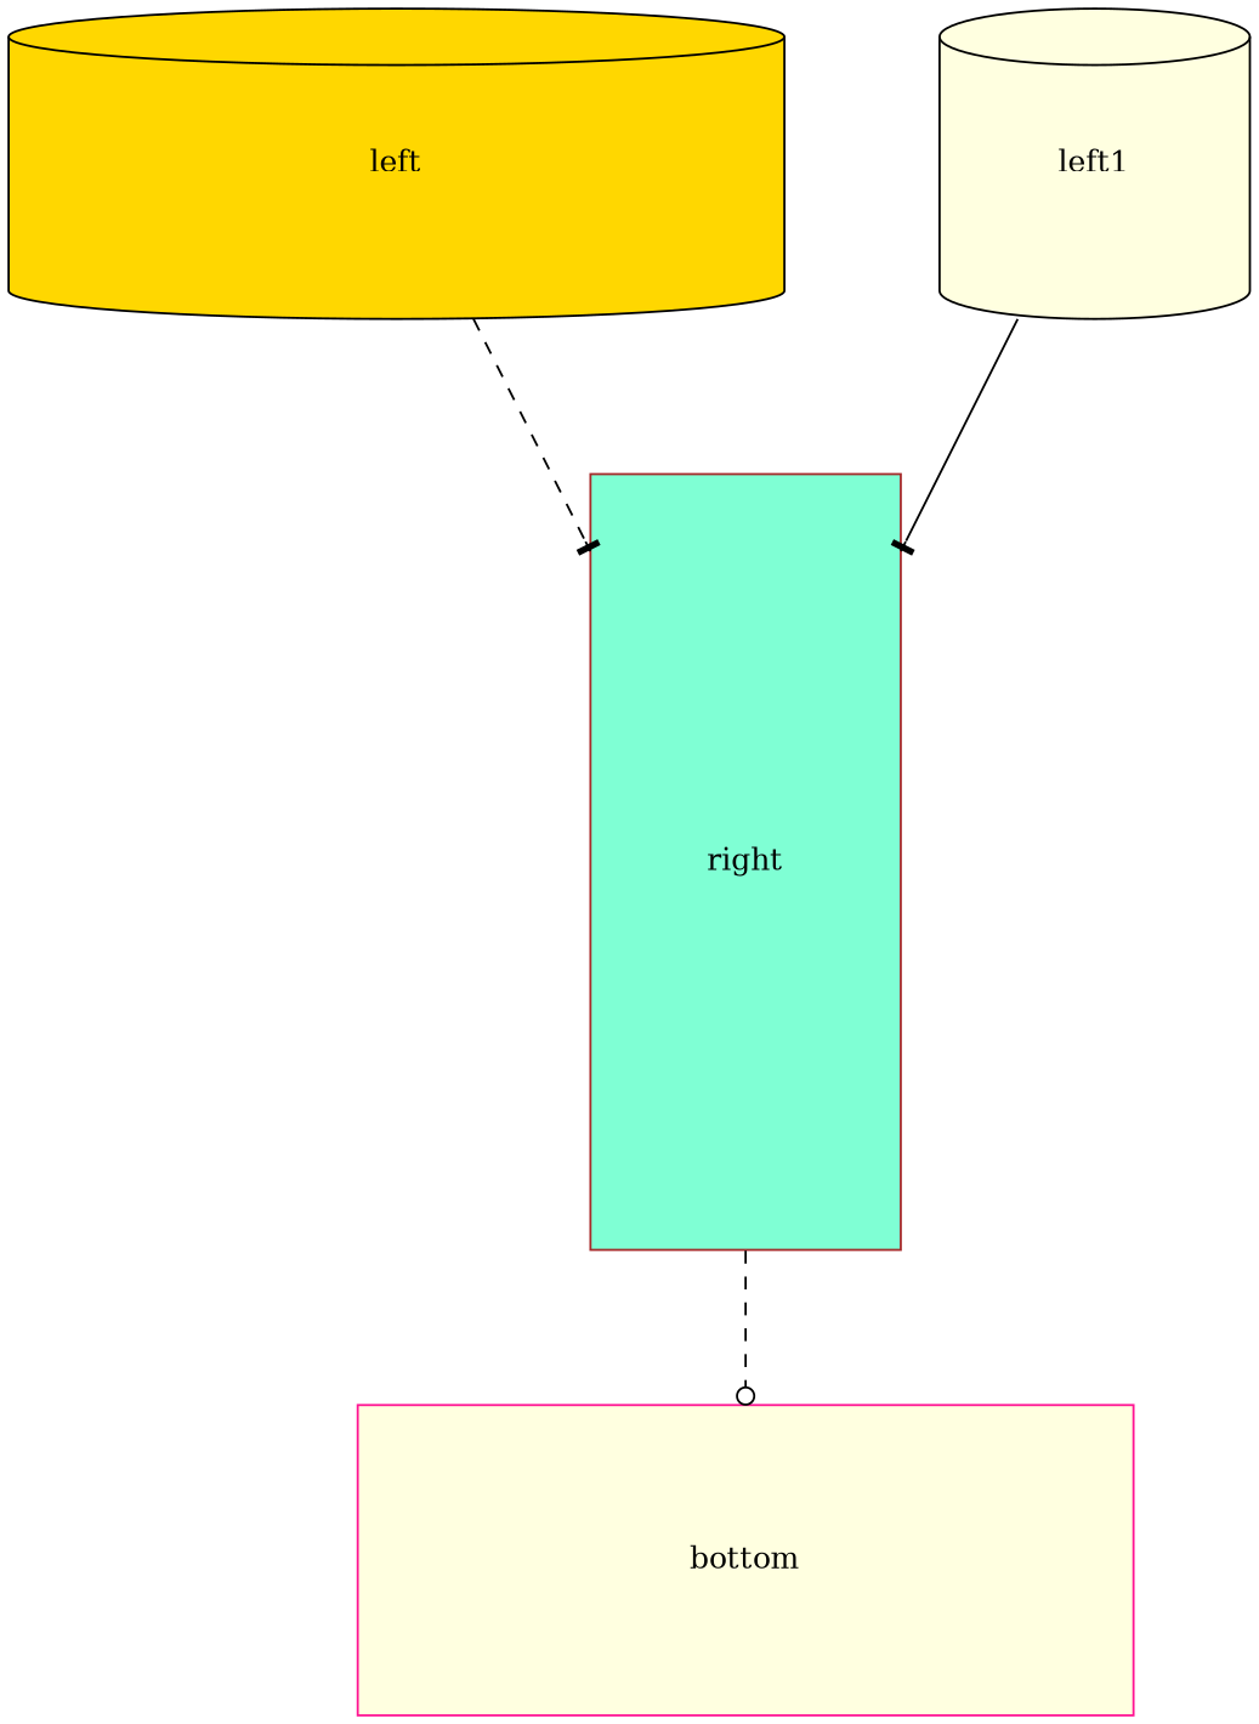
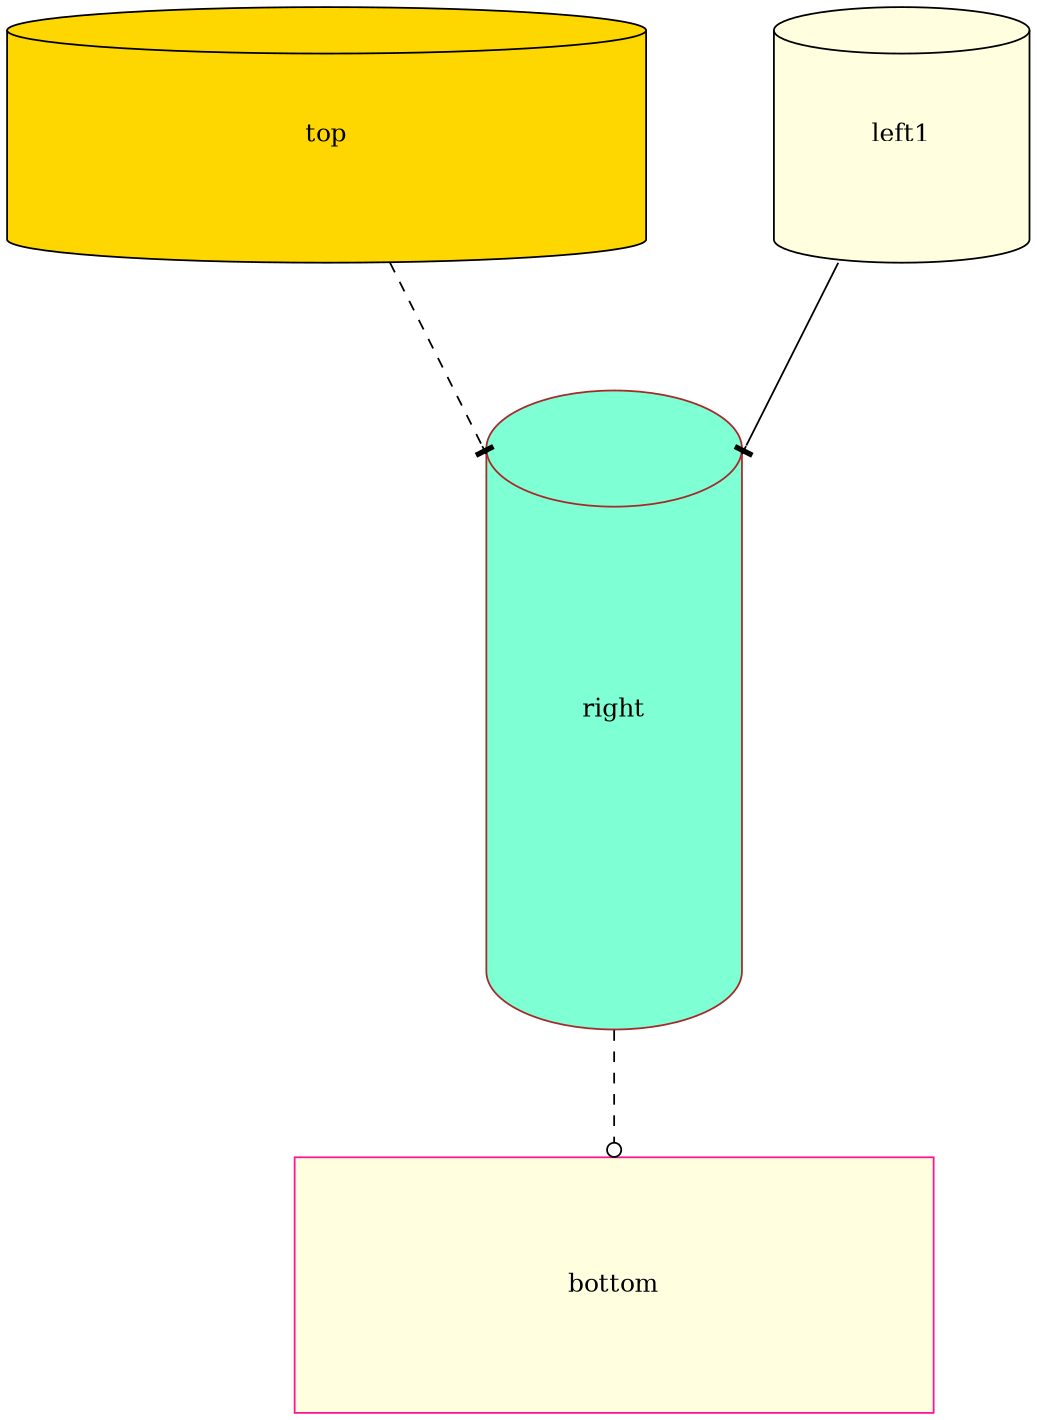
  digraph {
    nodesep=1
    rankdir=TD
    ranksep=1
    node [color=black fillcolor=lightyellow shape=cylinder style=filled]
    edge [arrowhead=tee style=dashed]
-   top [fillcolor=gold height=2 width=5 label=left]
-   right [color=brown fillcolor=aquamarine height=5 shape=box width=2]
+   top [fillcolor=gold height=2 width=5]
+   right [color=brown fillcolor=aquamarine height=5 width=2]
    left1 [height=2 width=2]
    bottom [color=deeppink height=2 shape=box width=5]
    top -> right
    right -> bottom [arrowhead=odot]
    left1 -> right [style=solid]
  }
